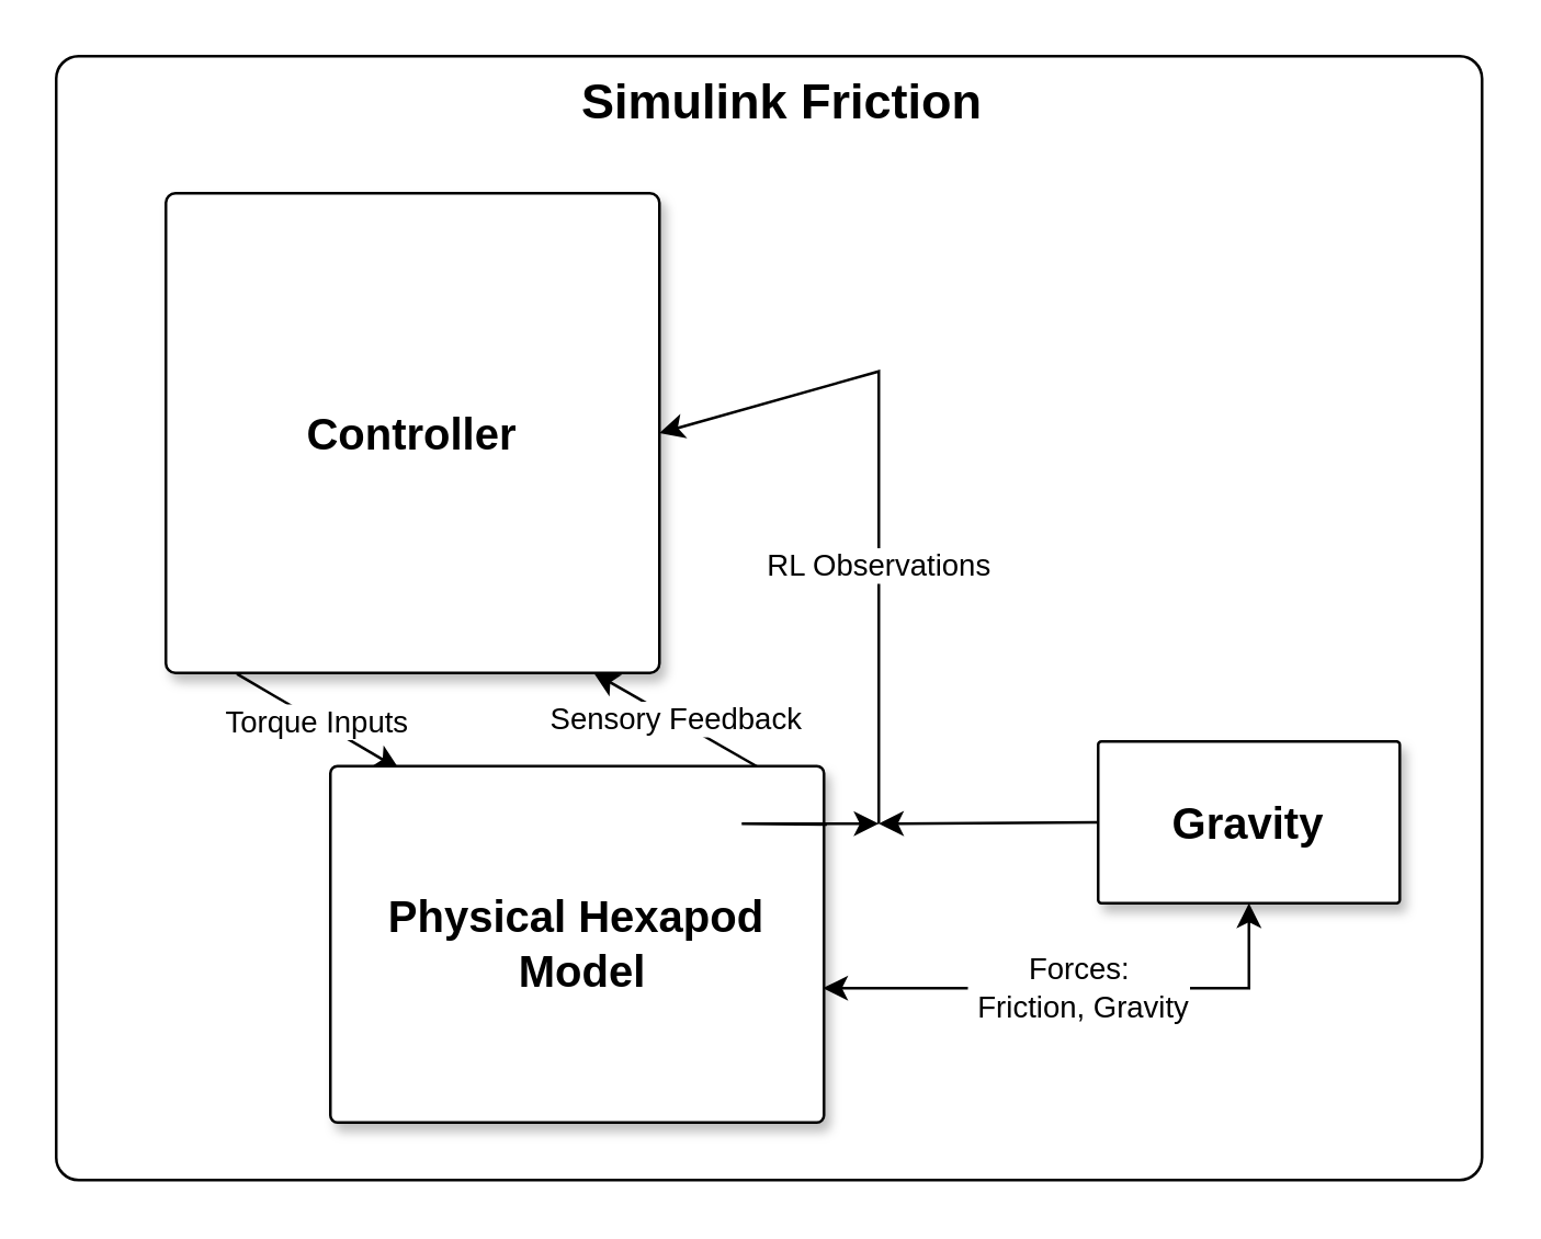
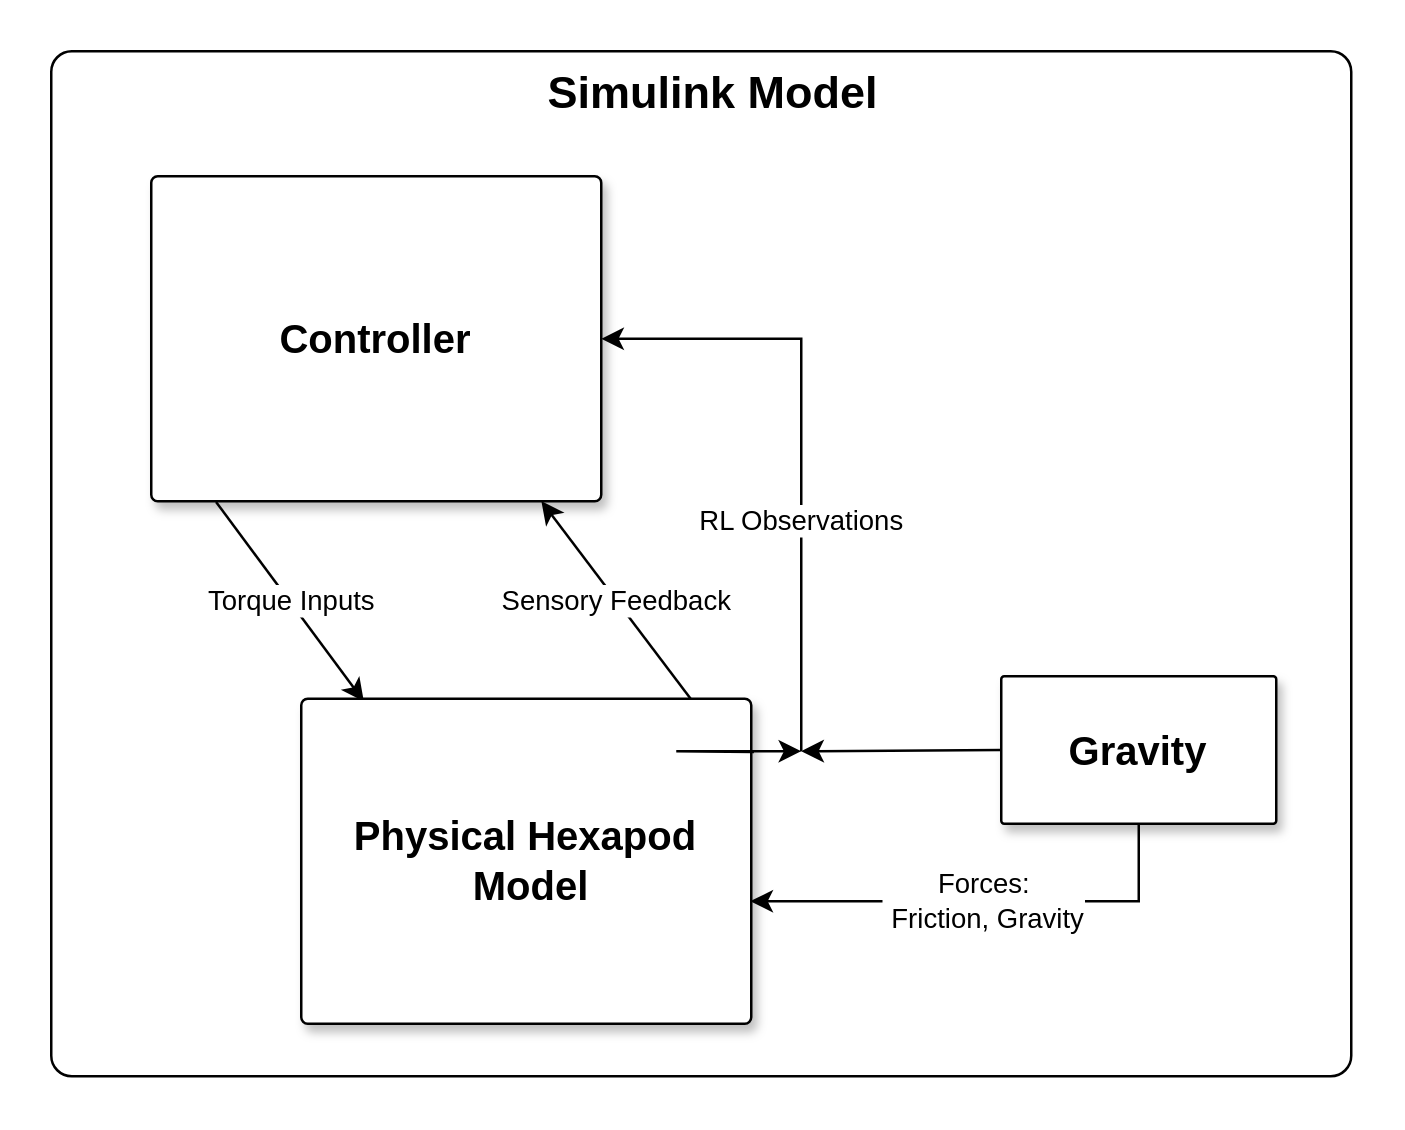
  <mxCell id="0" />
  <mxCell id="1" parent="0" />
- <mxCell id="2" value="&lt;font style=&quot;font-size: 18px;&quot;&gt;&amp;nbsp; Simulink Friction&lt;/font&gt;" style="rounded=1;whiteSpace=wrap;html=1;align=center;verticalAlign=top;arcSize=2;fontStyle=1;labelBackgroundColor=none;" vertex="1" parent="1"><mxGeometry x="20" y="20" width="520" height="410" as="geometry" /></mxCell>
+ <mxCell id="2" value="&lt;font style=&quot;font-size: 18px;&quot;&gt;&amp;nbsp; Simulink Model&lt;/font&gt;" style="rounded=1;whiteSpace=wrap;html=1;align=center;verticalAlign=top;arcSize=2;fontStyle=1;labelBackgroundColor=none;" vertex="1" parent="1"><mxGeometry x="20" y="20" width="520" height="410" as="geometry" /></mxCell>
  <mxCell id="3" value="Gravity&lt;br style=&quot;font-size: 16px;&quot;&gt;" style="rounded=1;whiteSpace=wrap;html=1;align=center;verticalAlign=middle;arcSize=2;fontStyle=1;glass=0;shadow=1;fontSize=16;" vertex="1" parent="1"><mxGeometry x="400" y="270" width="110" height="59" as="geometry" /></mxCell>
- <mxCell id="4" value="Controller&lt;br style=&quot;font-size: 16px;&quot;&gt;" style="rounded=1;whiteSpace=wrap;html=1;align=center;verticalAlign=middle;arcSize=2;fontStyle=1;shadow=1;fontSize=16;" vertex="1" parent="1"><mxGeometry x="60" y="70" width="180" height="175" as="geometry" /></mxCell>
- <mxCell id="5" value="Forces:&lt;br&gt;&amp;nbsp;Friction, Gravity" style="endArrow=classic;startArrow=classic;html=1;rounded=0;exitX=0.998;exitY=0.623;exitDx=0;exitDy=0;entryX=0.5;entryY=1;entryDx=0;entryDy=0;verticalAlign=middle;align=center;exitPerimeter=0;" edge="1" parent="1" source="8" target="3"><mxGeometry x="-0.003" width="50" height="50" relative="1" as="geometry"><mxPoint x="200" y="360" as="sourcePoint" /><mxPoint x="270" y="320" as="targetPoint" /><Array as="points"><mxPoint x="325" y="360" /><mxPoint x="455" y="360" /></Array><mxPoint as="offset" /></mxGeometry></mxCell>
+ <mxCell id="4" value="Controller&lt;br style=&quot;font-size: 16px;&quot;&gt;" style="rounded=1;whiteSpace=wrap;html=1;align=center;verticalAlign=middle;arcSize=2;fontStyle=1;shadow=1;fontSize=16;" vertex="1" parent="1"><mxGeometry x="60" y="70" width="180" height="130" as="geometry" /></mxCell>
+ <mxCell id="5" value="Forces:&lt;br&gt;&amp;nbsp;Friction, Gravity" style="endArrow=none;startArrow=classic;html=1;rounded=0;exitX=0.998;exitY=0.623;exitDx=0;exitDy=0;entryX=0.5;entryY=1;entryDx=0;entryDy=0;verticalAlign=middle;align=center;exitPerimeter=0;" edge="1" parent="1" source="8" target="3"><mxGeometry x="-0.003" width="50" height="50" relative="1" as="geometry"><mxPoint x="200" y="360" as="sourcePoint" /><mxPoint x="270" y="320" as="targetPoint" /><Array as="points"><mxPoint x="325" y="360" /><mxPoint x="455" y="360" /></Array><mxPoint as="offset" /></mxGeometry></mxCell>
  <mxCell id="6" value="Torque Inputs" style="endArrow=classic;html=1;rounded=0;entryX=0.139;entryY=0.008;entryDx=0;entryDy=0;exitX=0.144;exitY=1.002;exitDx=0;exitDy=0;align=center;entryPerimeter=0;exitPerimeter=0;" edge="1" parent="1" source="4" target="8"><mxGeometry width="50" height="50" relative="1" as="geometry"><mxPoint x="210" y="170" as="sourcePoint" /><mxPoint x="95" y="310" as="targetPoint" /></mxGeometry></mxCell>
  <mxCell id="7" value="Sensory Feedback&lt;br&gt;" style="endArrow=classic;html=1;rounded=0;entryX=0.867;entryY=1;entryDx=0;entryDy=0;exitX=0.867;exitY=0.003;exitDx=0;exitDy=0;align=center;entryPerimeter=0;exitPerimeter=0;" edge="1" parent="1" source="8" target="4"><mxGeometry width="50" height="50" relative="1" as="geometry"><mxPoint x="165" y="310" as="sourcePoint" /><mxPoint x="260" y="120" as="targetPoint" /></mxGeometry></mxCell>
  <mxCell id="8" value="Physical Hexapod&lt;br style=&quot;font-size: 16px;&quot;&gt;&amp;nbsp;Model" style="rounded=1;whiteSpace=wrap;html=1;align=center;verticalAlign=middle;arcSize=2;fontStyle=1;shadow=1;fontSize=16;" vertex="1" parent="1"><mxGeometry x="120" y="279" width="180" height="130" as="geometry" /></mxCell>
  <mxCell id="9" value="RL Observations" style="endArrow=classic;html=1;rounded=0;entryX=1;entryY=0.5;entryDx=0;entryDy=0;" edge="1" parent="1" target="4"><mxGeometry x="-0.245" width="50" height="50" relative="1" as="geometry"><mxPoint x="320" y="300" as="sourcePoint" /><mxPoint x="300" y="180" as="targetPoint" /><Array as="points"><mxPoint x="320" y="135" /></Array><mxPoint as="offset" /></mxGeometry></mxCell>
  <mxCell id="10" value="" style="endArrow=classic;html=1;rounded=0;exitX=1.006;exitY=0.164;exitDx=0;exitDy=0;exitPerimeter=0;" edge="1" parent="1" source="8"><mxGeometry width="50" height="50" relative="1" as="geometry"><mxPoint x="244" y="310" as="sourcePoint" /><mxPoint x="320" y="300" as="targetPoint" /><Array as="points"><mxPoint x="270" y="300" /></Array></mxGeometry></mxCell>
  <mxCell id="11" value="" style="endArrow=classic;html=1;rounded=0;exitX=0;exitY=0.5;exitDx=0;exitDy=0;" edge="1" parent="1" source="3"><mxGeometry width="50" height="50" relative="1" as="geometry"><mxPoint x="250" y="230" as="sourcePoint" /><mxPoint x="320" y="300" as="targetPoint" /></mxGeometry></mxCell>
